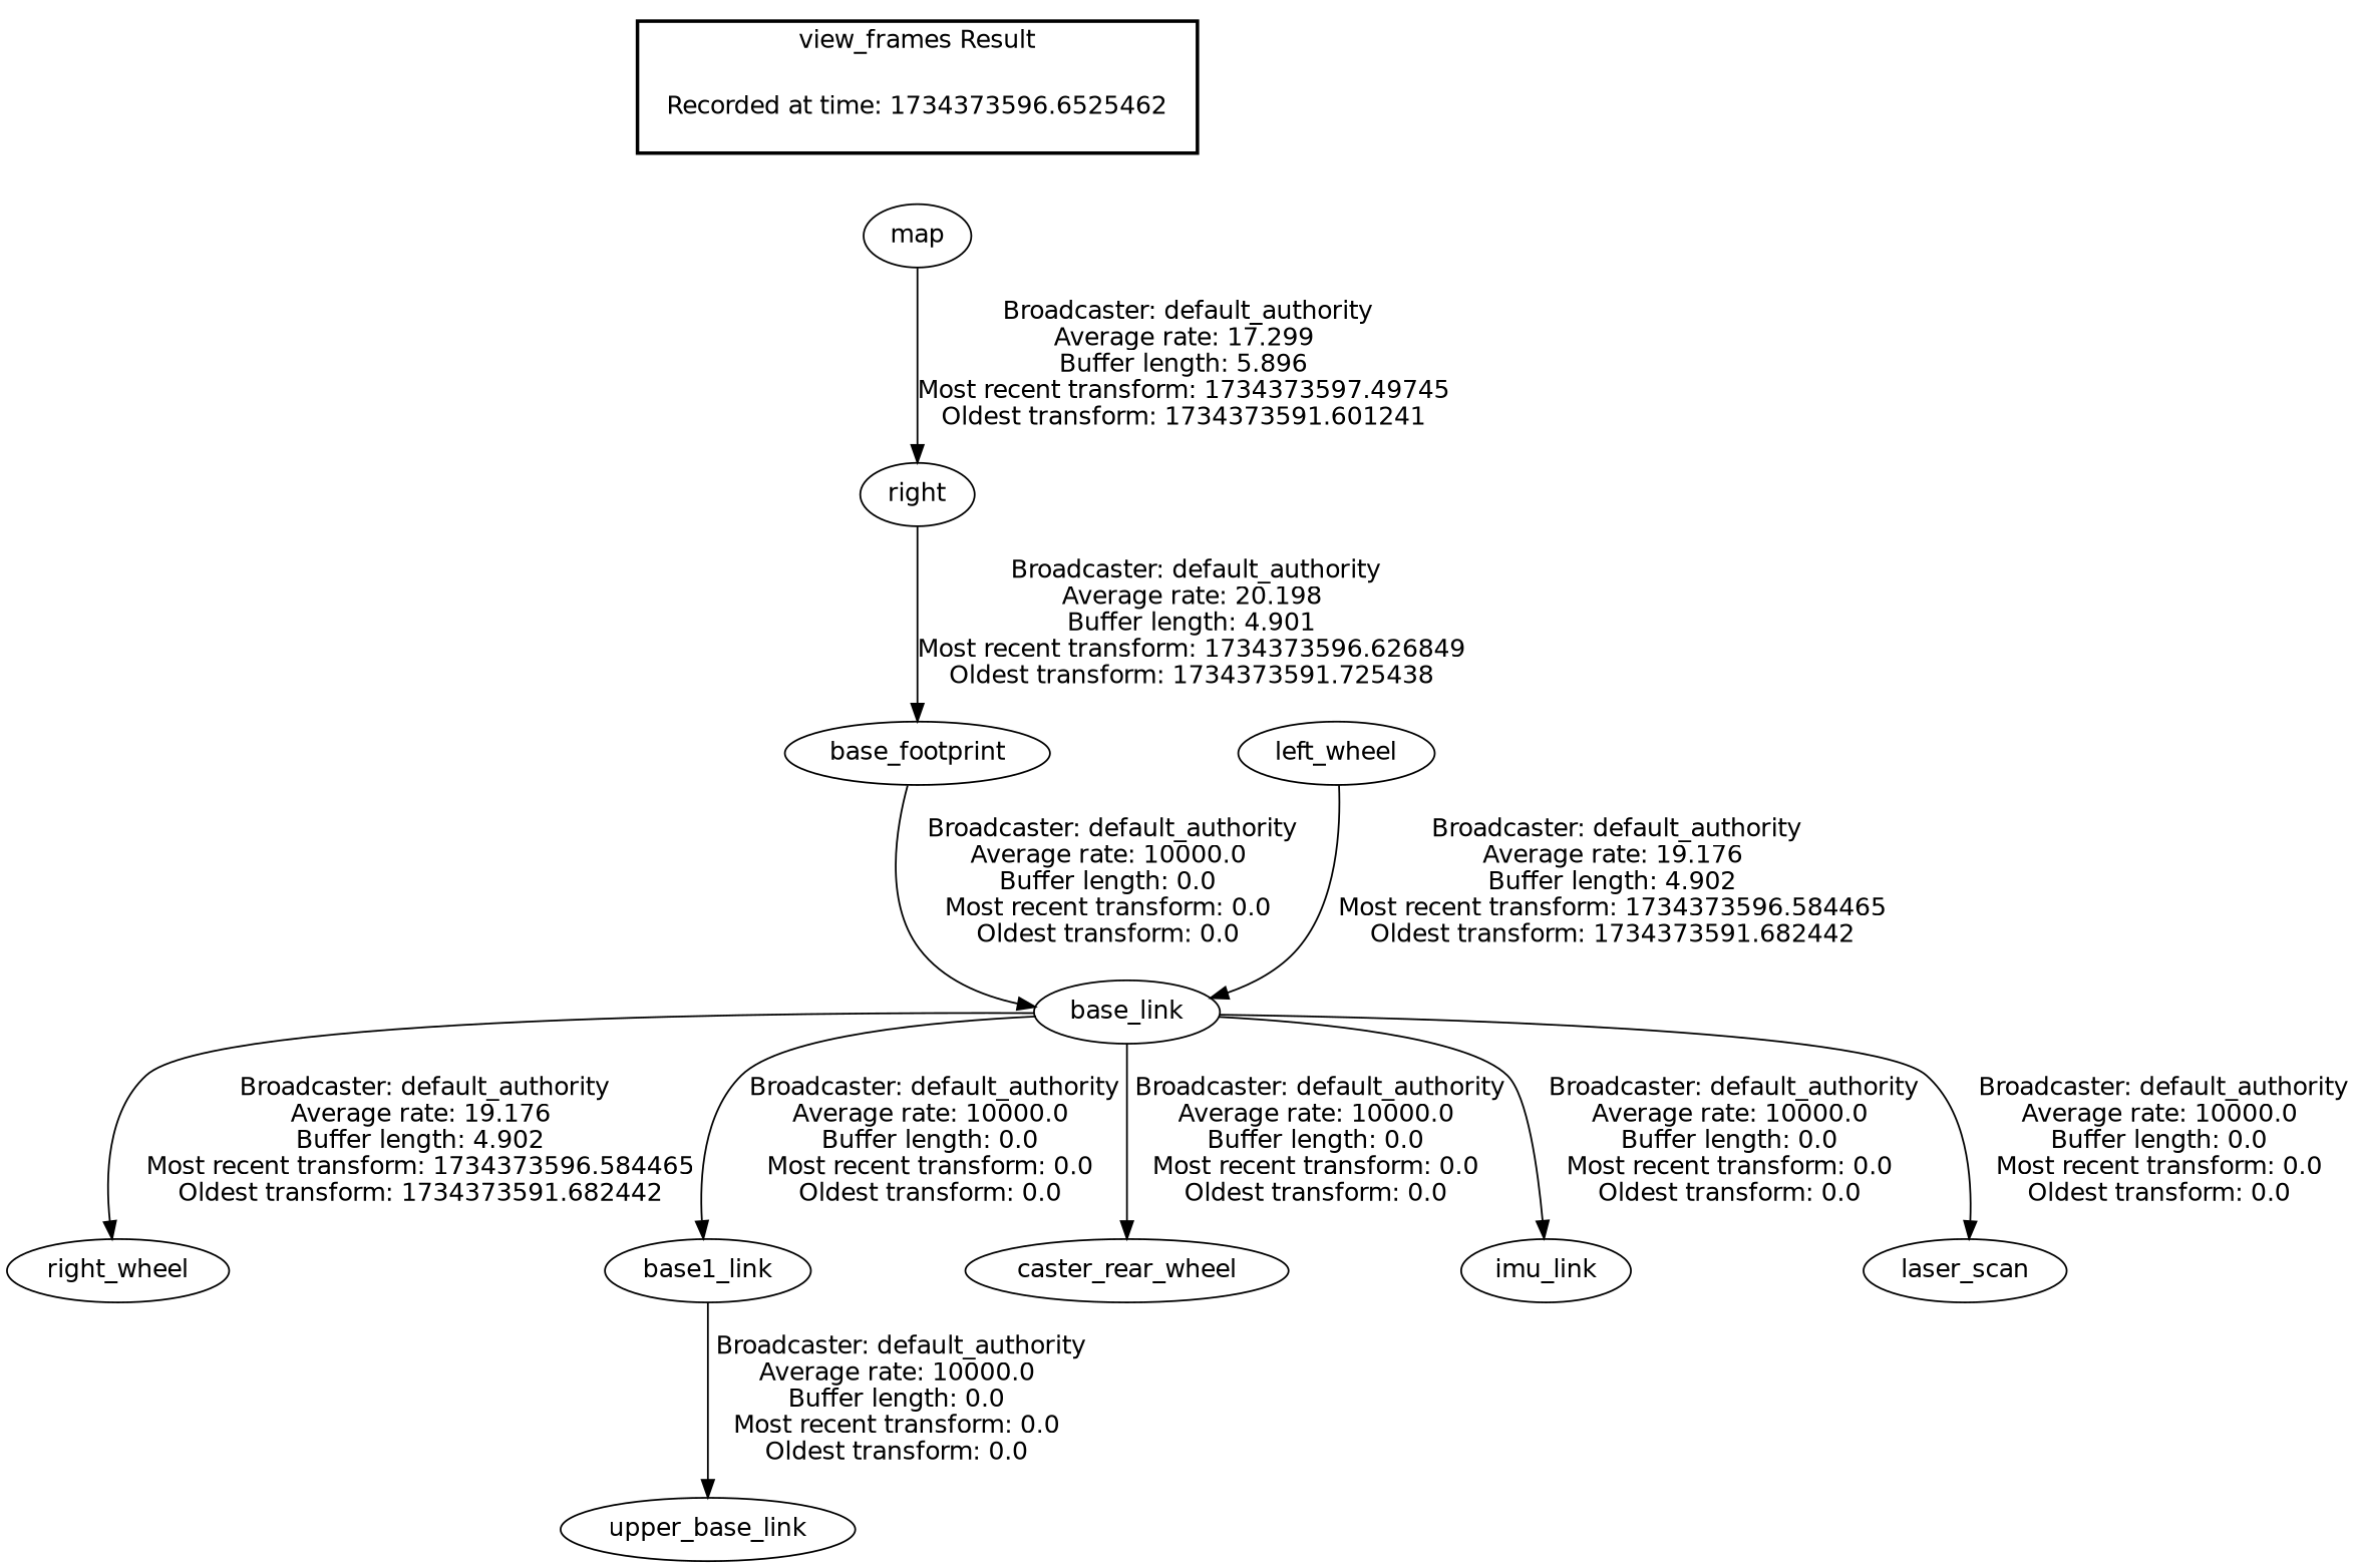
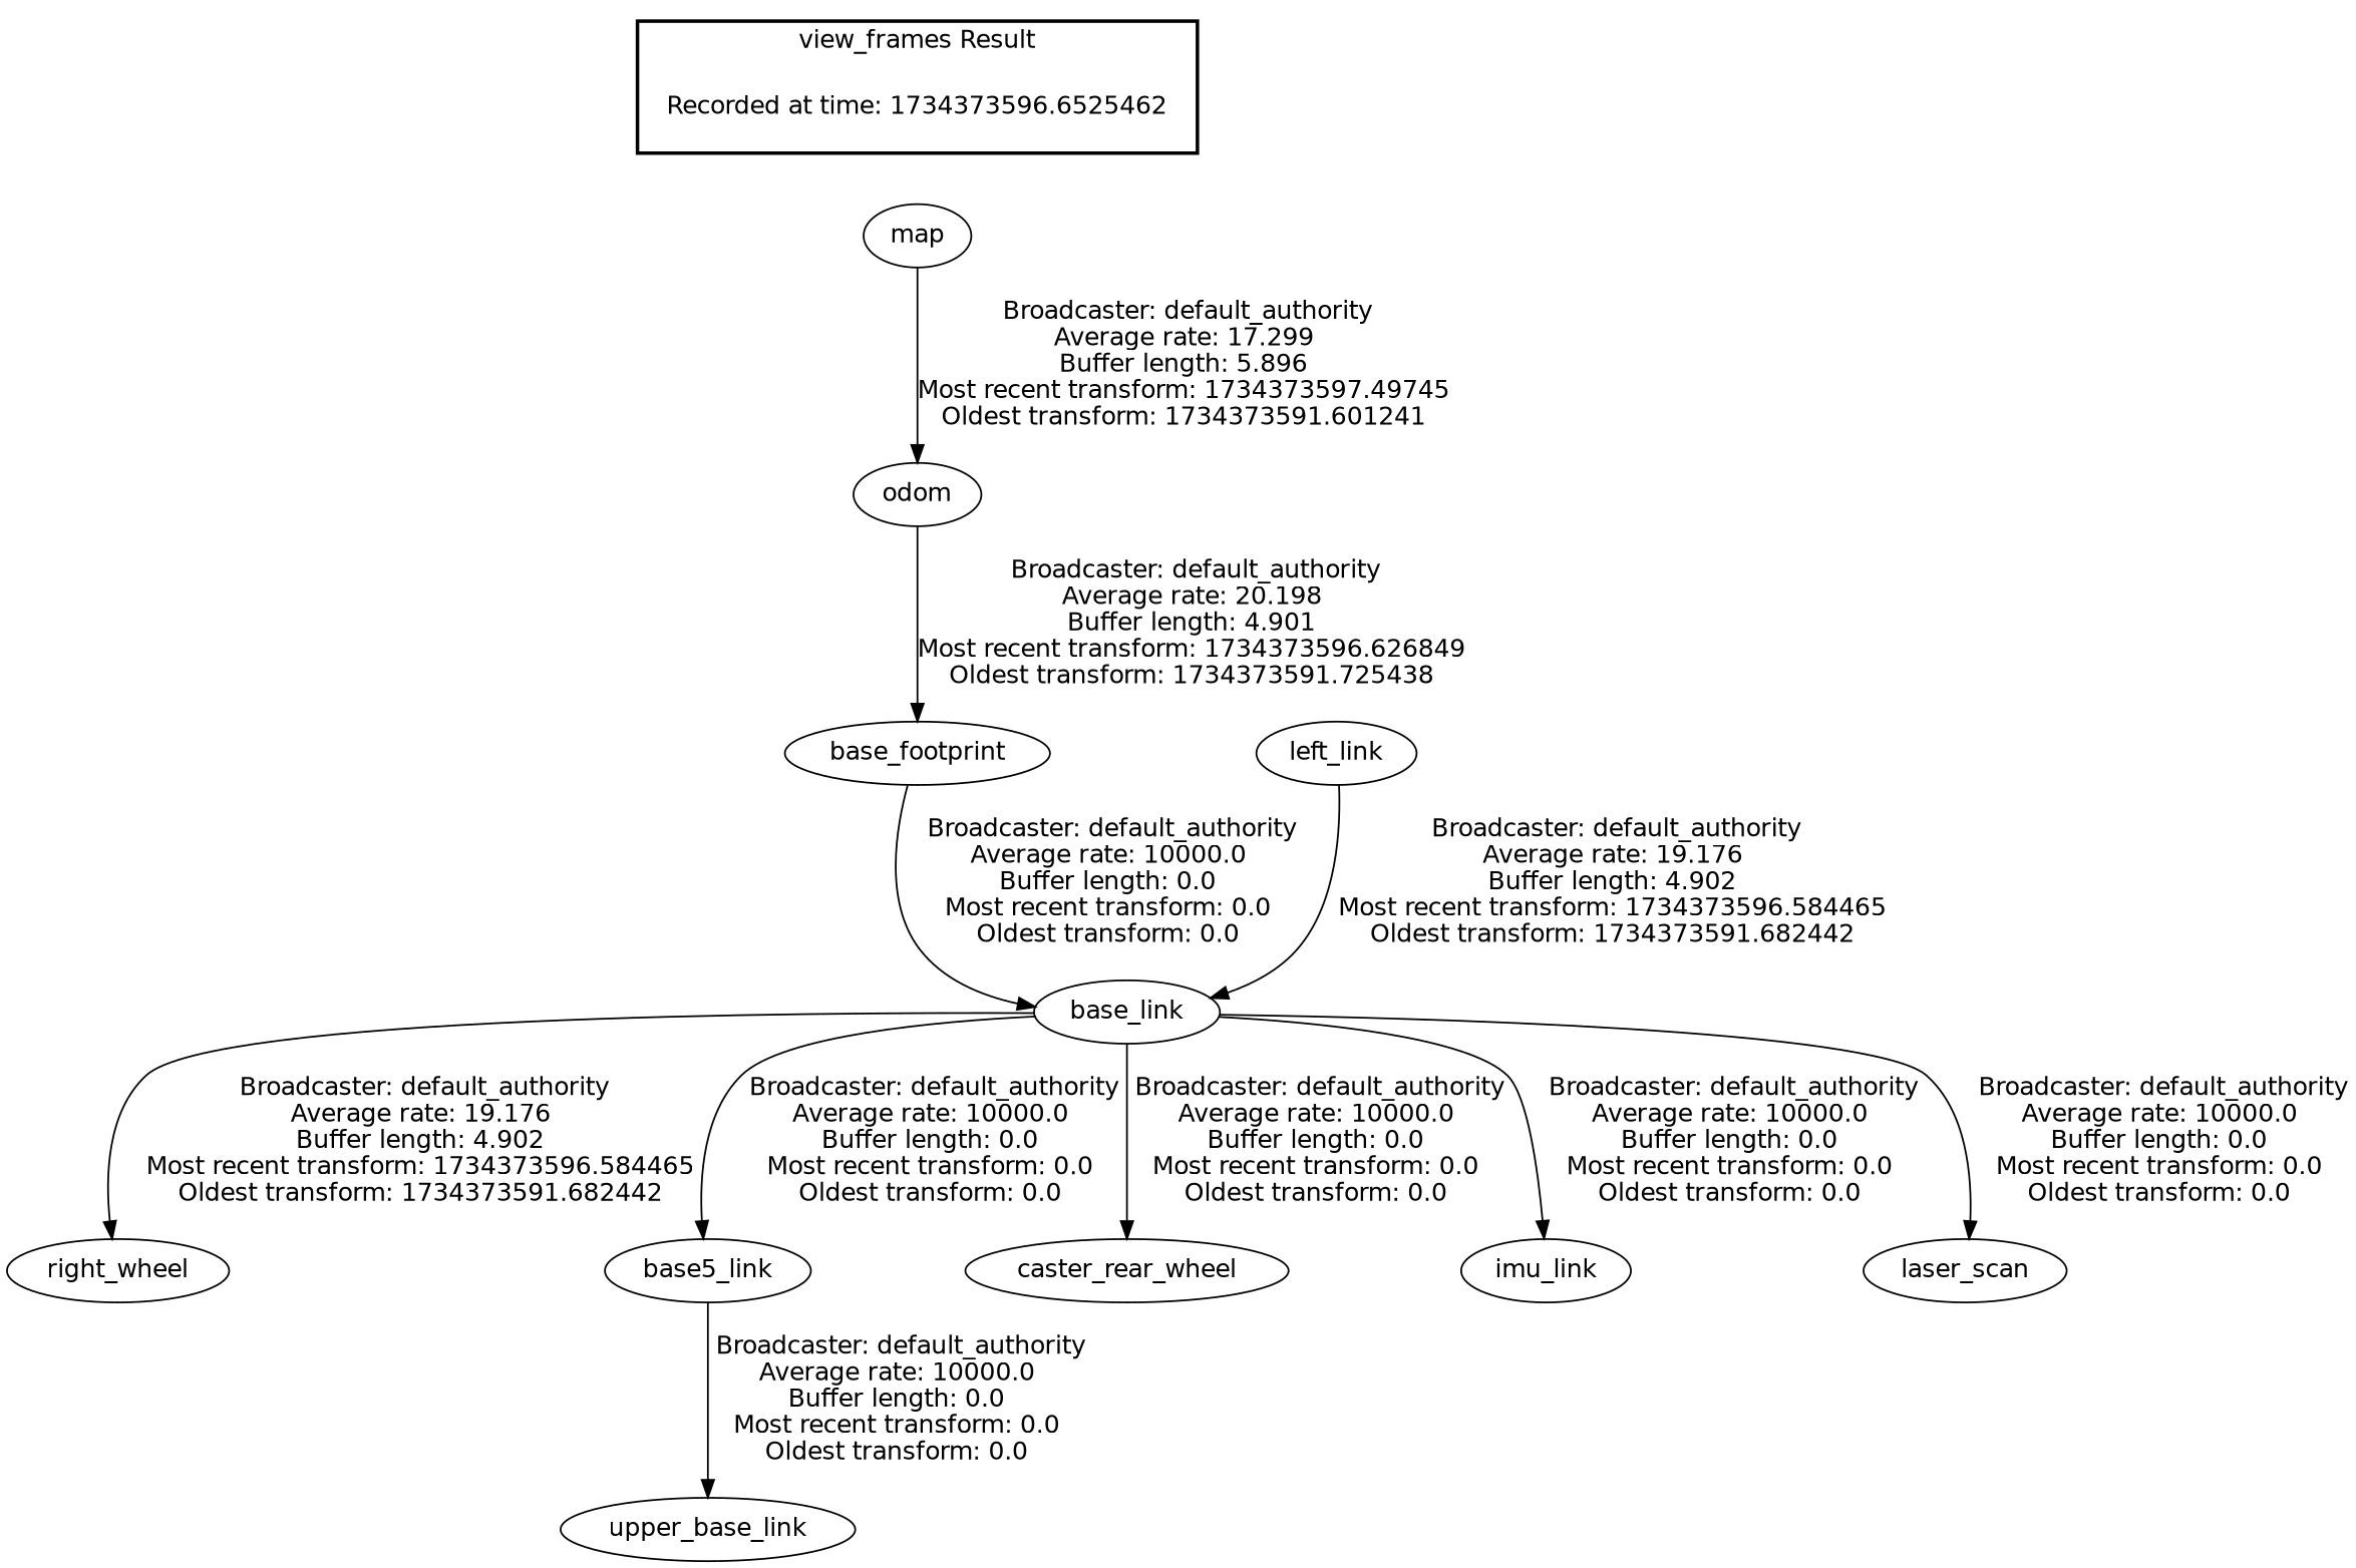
  digraph {
    fontname="DejaVu Sans"
    node [fontname="DejaVu Sans"]
    edge [fontname="DejaVu Sans"]
    "Recorded at time: 1734373596.6525462" [shape=plaintext]
    map
-   odom [label=right]
+   odom
    base_footprint
    base_link
    right_wheel
-   base1_link
+   base1_link [label=base5_link]
    caster_rear_wheel
    imu_link
    laser_scan
-   left_wheel
+   left_wheel [label=left_link]
    upper_base_link
    subgraph cluster_1 {
      color=black
      label="view_frames Result"
      style=bold
      "Recorded at time: 1734373596.6525462"
    }
    "Recorded at time: 1734373596.6525462" -> map [style=invis]
    map -> odom [label=" Broadcaster: default_authority\nAverage rate: 17.299\nBuffer length: 5.896\nMost recent transform: 1734373597.49745\nOldest transform: 1734373591.601241\n"]
    odom -> base_footprint [label=" Broadcaster: default_authority\nAverage rate: 20.198\nBuffer length: 4.901\nMost recent transform: 1734373596.626849\nOldest transform: 1734373591.725438\n"]
    base_footprint -> base_link [label=" Broadcaster: default_authority\nAverage rate: 10000.0\nBuffer length: 0.0\nMost recent transform: 0.0\nOldest transform: 0.0\n"]
    base_link -> right_wheel [label=" Broadcaster: default_authority\nAverage rate: 19.176\nBuffer length: 4.902\nMost recent transform: 1734373596.584465\nOldest transform: 1734373591.682442\n"]
    base_link -> base1_link [label=" Broadcaster: default_authority\nAverage rate: 10000.0\nBuffer length: 0.0\nMost recent transform: 0.0\nOldest transform: 0.0\n"]
    base_link -> caster_rear_wheel [label=" Broadcaster: default_authority\nAverage rate: 10000.0\nBuffer length: 0.0\nMost recent transform: 0.0\nOldest transform: 0.0\n"]
    base_link -> imu_link [label=" Broadcaster: default_authority\nAverage rate: 10000.0\nBuffer length: 0.0\nMost recent transform: 0.0\nOldest transform: 0.0\n"]
    base_link -> laser_scan [label=" Broadcaster: default_authority\nAverage rate: 10000.0\nBuffer length: 0.0\nMost recent transform: 0.0\nOldest transform: 0.0\n"]
    base1_link -> upper_base_link [label=" Broadcaster: default_authority\nAverage rate: 10000.0\nBuffer length: 0.0\nMost recent transform: 0.0\nOldest transform: 0.0\n"]
    left_wheel -> base_link [label=" Broadcaster: default_authority\nAverage rate: 19.176\nBuffer length: 4.902\nMost recent transform: 1734373596.584465\nOldest transform: 1734373591.682442\n"]
  }
